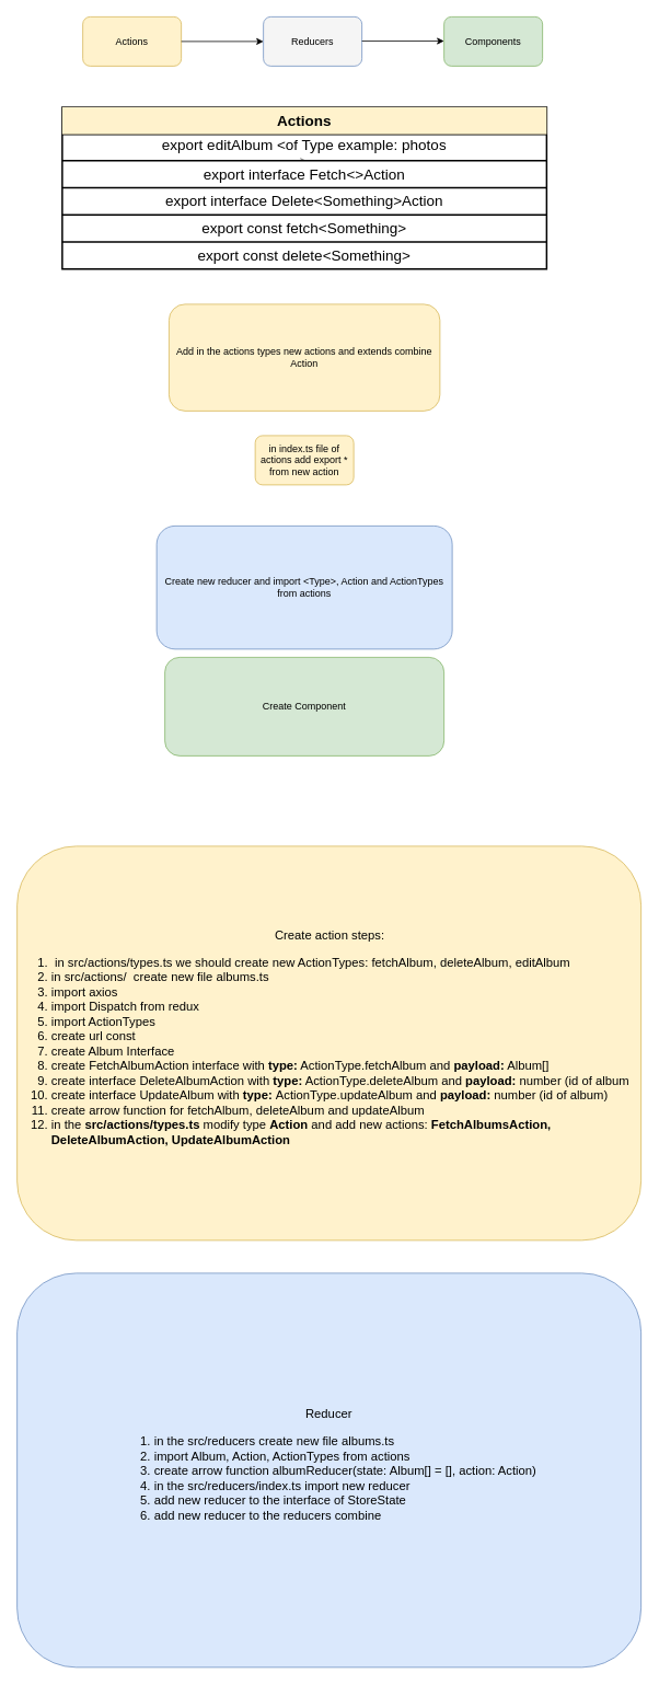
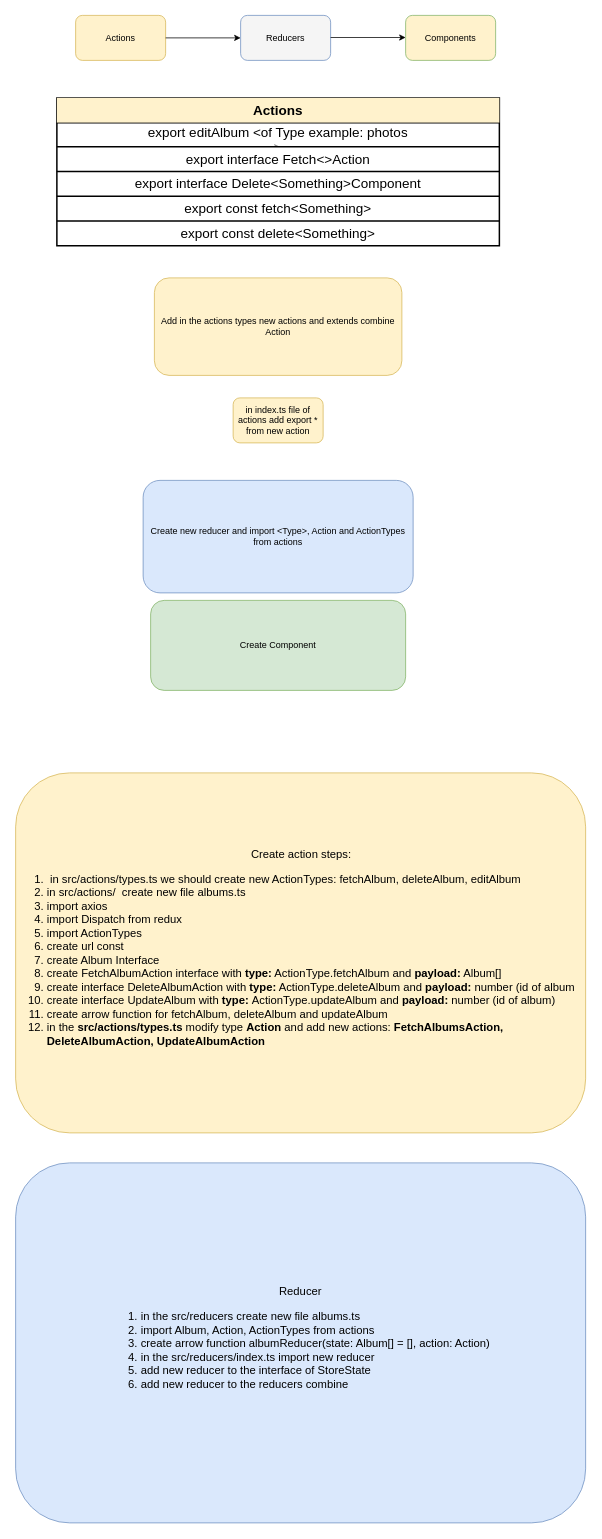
  <mxCell id="0" />
  <mxCell id="1" parent="0" />
  <mxCell id="2" value="Actions" style="rounded=1;whiteSpace=wrap;html=1;fillColor=#fff2cc;strokeColor=#d6b656;" vertex="1" parent="1"><mxGeometry x="100" y="20" width="120" height="60" as="geometry" /></mxCell>
- <mxCell id="3" value="Components" style="rounded=1;whiteSpace=wrap;html=1;fillColor=#d5e8d4;strokeColor=#82b366;" vertex="1" parent="1"><mxGeometry x="540" y="20" width="120" height="60" as="geometry" /></mxCell>
+ <mxCell id="3" value="Components" style="rounded=1;whiteSpace=wrap;html=1;fillColor=#fff2cc;strokeColor=#82b366;" vertex="1" parent="1"><mxGeometry x="540" y="20" width="120" height="60" as="geometry" /></mxCell>
  <mxCell id="4" value="Reducers" style="rounded=1;whiteSpace=wrap;html=1;fillColor=#f5f5f5;strokeColor=#6c8ebf;" vertex="1" parent="1"><mxGeometry x="320" y="20" width="120" height="60" as="geometry" /></mxCell>
  <mxCell id="5" value="" style="shape=table;html=1;whiteSpace=wrap;startSize=0;container=1;collapsible=0;childLayout=tableLayout;fillStyle=solid;strokeColor=#000000;strokeWidth=2;fontSize=18;fillColor=none;" vertex="1" parent="1"><mxGeometry x="75" y="130" width="590" height="197" as="geometry" /></mxCell>
  <mxCell id="6" value="" style="shape=tableRow;horizontal=0;startSize=0;swimlaneHead=0;swimlaneBody=0;top=0;left=0;bottom=0;right=0;collapsible=0;dropTarget=0;fillColor=none;points=[[0,0.5],[1,0.5]];portConstraint=eastwest;fillStyle=solid;strokeColor=#000000;strokeWidth=2;fontSize=18;" vertex="1" parent="5"><mxGeometry width="590" height="33" as="geometry" /></mxCell>
  <mxCell id="7" value="&lt;b&gt;Actions&lt;/b&gt;" style="shape=partialRectangle;html=1;whiteSpace=wrap;connectable=0;fillColor=#fff2cc;top=0;left=0;bottom=0;right=0;overflow=hidden;fillStyle=solid;strokeColor=#d6b656;strokeWidth=2;fontSize=18;" vertex="1" parent="6"><mxGeometry width="590" height="33" as="geometry"><mxRectangle width="590" height="33" as="alternateBounds" /></mxGeometry></mxCell>
  <mxCell id="8" value="" style="shape=tableRow;horizontal=0;startSize=0;swimlaneHead=0;swimlaneBody=0;top=0;left=0;bottom=0;right=0;collapsible=0;dropTarget=0;fillColor=none;points=[[0,0.5],[1,0.5]];portConstraint=eastwest;fillStyle=solid;strokeColor=#000000;strokeWidth=2;fontSize=18;" vertex="1" parent="5"><mxGeometry y="33" width="590" height="32" as="geometry" /></mxCell>
  <mxCell id="9" value="export editAlbum &amp;lt;of Type example: photos&lt;br&gt;&amp;gt;" style="shape=partialRectangle;html=1;whiteSpace=wrap;connectable=0;top=0;left=0;bottom=0;right=0;overflow=hidden;fillStyle=solid;strokeWidth=2;fontSize=18;fillColor=none;" vertex="1" parent="8"><mxGeometry width="590" height="32" as="geometry"><mxRectangle width="590" height="32" as="alternateBounds" /></mxGeometry></mxCell>
  <mxCell id="10" value="" style="shape=tableRow;horizontal=0;startSize=0;swimlaneHead=0;swimlaneBody=0;top=0;left=0;bottom=0;right=0;collapsible=0;dropTarget=0;fillColor=none;points=[[0,0.5],[1,0.5]];portConstraint=eastwest;fillStyle=solid;strokeColor=#000000;strokeWidth=2;fontSize=18;" vertex="1" parent="5"><mxGeometry y="65" width="590" height="33" as="geometry" /></mxCell>
  <mxCell id="11" value="export interface Fetch&amp;lt;&amp;gt;Action" style="shape=partialRectangle;html=1;whiteSpace=wrap;connectable=0;fillColor=none;top=0;left=0;bottom=0;right=0;overflow=hidden;fillStyle=solid;strokeColor=#000000;strokeWidth=2;fontSize=18;" vertex="1" parent="10"><mxGeometry width="590" height="33" as="geometry"><mxRectangle width="590" height="33" as="alternateBounds" /></mxGeometry></mxCell>
  <mxCell id="12" style="shape=tableRow;horizontal=0;startSize=0;swimlaneHead=0;swimlaneBody=0;top=0;left=0;bottom=0;right=0;collapsible=0;dropTarget=0;fillColor=none;points=[[0,0.5],[1,0.5]];portConstraint=eastwest;fillStyle=solid;strokeColor=#000000;strokeWidth=2;fontSize=18;" vertex="1" parent="5"><mxGeometry y="98" width="590" height="33" as="geometry" /></mxCell>
- <mxCell id="13" value="export interface Delete&amp;lt;Something&amp;gt;Action" style="shape=partialRectangle;html=1;whiteSpace=wrap;connectable=0;fillColor=none;top=0;left=0;bottom=0;right=0;overflow=hidden;fillStyle=solid;strokeColor=#000000;strokeWidth=2;fontSize=18;" vertex="1" parent="12"><mxGeometry width="590" height="33" as="geometry"><mxRectangle width="590" height="33" as="alternateBounds" /></mxGeometry></mxCell>
+ <mxCell id="13" value="export interface Delete&amp;lt;Something&amp;gt;Component" style="shape=partialRectangle;html=1;whiteSpace=wrap;connectable=0;fillColor=none;top=0;left=0;bottom=0;right=0;overflow=hidden;fillStyle=solid;strokeColor=#000000;strokeWidth=2;fontSize=18;" vertex="1" parent="12"><mxGeometry width="590" height="33" as="geometry"><mxRectangle width="590" height="33" as="alternateBounds" /></mxGeometry></mxCell>
  <mxCell id="14" style="shape=tableRow;horizontal=0;startSize=0;swimlaneHead=0;swimlaneBody=0;top=0;left=0;bottom=0;right=0;collapsible=0;dropTarget=0;fillColor=none;points=[[0,0.5],[1,0.5]];portConstraint=eastwest;fillStyle=solid;strokeColor=#000000;strokeWidth=2;fontSize=18;" vertex="1" parent="5"><mxGeometry y="131" width="590" height="33" as="geometry" /></mxCell>
  <mxCell id="15" value="export const fetch&amp;lt;Something&amp;gt;" style="shape=partialRectangle;html=1;whiteSpace=wrap;connectable=0;fillColor=none;top=0;left=0;bottom=0;right=0;overflow=hidden;fillStyle=solid;strokeColor=#000000;strokeWidth=2;fontSize=18;" vertex="1" parent="14"><mxGeometry width="590" height="33" as="geometry"><mxRectangle width="590" height="33" as="alternateBounds" /></mxGeometry></mxCell>
  <mxCell id="16" style="shape=tableRow;horizontal=0;startSize=0;swimlaneHead=0;swimlaneBody=0;top=0;left=0;bottom=0;right=0;collapsible=0;dropTarget=0;fillColor=none;points=[[0,0.5],[1,0.5]];portConstraint=eastwest;fillStyle=solid;strokeColor=#000000;strokeWidth=2;fontSize=18;" vertex="1" parent="5"><mxGeometry y="164" width="590" height="33" as="geometry" /></mxCell>
  <mxCell id="17" value="export const delete&amp;lt;Something&amp;gt;" style="shape=partialRectangle;html=1;whiteSpace=wrap;connectable=0;fillColor=none;top=0;left=0;bottom=0;right=0;overflow=hidden;fillStyle=solid;strokeColor=#000000;strokeWidth=2;fontSize=18;" vertex="1" parent="16"><mxGeometry width="590" height="33" as="geometry"><mxRectangle width="590" height="33" as="alternateBounds" /></mxGeometry></mxCell>
  <mxCell id="18" value="Add in the actions types new actions and extends combine Action" style="rounded=1;whiteSpace=wrap;html=1;align=center;fillColor=#fff2cc;strokeColor=#d6b656;" vertex="1" parent="1"><mxGeometry x="205" y="370" width="330" height="130" as="geometry" /></mxCell>
  <mxCell id="19" value="in index.ts file of actions add export * from new action" style="rounded=1;whiteSpace=wrap;html=1;fillColor=#fff2cc;strokeColor=#d6b656;" vertex="1" parent="1"><mxGeometry x="310" y="530" width="120" height="60" as="geometry" /></mxCell>
  <mxCell id="20" value="" style="endArrow=classic;html=1;rounded=0;exitX=1;exitY=0.5;exitDx=0;exitDy=0;entryX=0;entryY=0.5;entryDx=0;entryDy=0;" edge="1" parent="1" source="2" target="4"><mxGeometry width="50" height="50" relative="1" as="geometry"><mxPoint x="380" y="170" as="sourcePoint" /><mxPoint x="430" y="120" as="targetPoint" /></mxGeometry></mxCell>
  <mxCell id="21" value="" style="endArrow=classic;html=1;rounded=0;exitX=1;exitY=0.5;exitDx=0;exitDy=0;entryX=0;entryY=0.5;entryDx=0;entryDy=0;" edge="1" parent="1"><mxGeometry width="50" height="50" relative="1" as="geometry"><mxPoint x="440" y="49.5" as="sourcePoint" /><mxPoint x="540" y="49.5" as="targetPoint" /></mxGeometry></mxCell>
  <mxCell id="22" value="Create new reducer and import &amp;lt;Type&amp;gt;, Action and ActionTypes from actions" style="rounded=1;whiteSpace=wrap;html=1;fillColor=#dae8fc;strokeColor=#6c8ebf;" vertex="1" parent="1"><mxGeometry x="190" y="640" width="360" height="150" as="geometry" /></mxCell>
  <mxCell id="23" value="Create Component" style="rounded=1;whiteSpace=wrap;html=1;fillColor=#d5e8d4;strokeColor=#82b366;" vertex="1" parent="1"><mxGeometry x="200" y="800" width="340" height="120" as="geometry" /></mxCell>
  <mxCell id="24" value="&lt;div style=&quot;text-align: center; font-size: 15px;&quot;&gt;&lt;span style=&quot;background-color: initial;&quot;&gt;&lt;font style=&quot;font-size: 15px;&quot;&gt;Create action steps:&lt;/font&gt;&lt;/span&gt;&lt;/div&gt;&lt;div style=&quot;font-size: 15px;&quot;&gt;&lt;ol&gt;&lt;li&gt;&lt;span style=&quot;background-color: initial; text-align: left;&quot;&gt;&amp;nbsp;in src/actions/types.ts we should create new ActionTypes: fetchAlbum, deleteAlbum, editAlbum&lt;/span&gt;&lt;/li&gt;&lt;li&gt;&lt;span style=&quot;background-color: initial;&quot;&gt;in src/actions/&amp;nbsp; create new file albums.ts&lt;br&gt;&lt;/span&gt;&lt;/li&gt;&lt;li&gt;&lt;span style=&quot;background-color: initial;&quot;&gt;import axios&lt;/span&gt;&lt;/li&gt;&lt;li&gt;&lt;span style=&quot;background-color: initial;&quot;&gt;import Dispatch from redux&lt;/span&gt;&lt;/li&gt;&lt;li&gt;&lt;span style=&quot;background-color: initial;&quot;&gt;import ActionTypes&lt;/span&gt;&lt;/li&gt;&lt;li&gt;&lt;span style=&quot;background-color: initial;&quot;&gt;create url const&lt;/span&gt;&lt;/li&gt;&lt;li&gt;&lt;span style=&quot;background-color: initial;&quot;&gt;create Album Interface&lt;/span&gt;&lt;/li&gt;&lt;li&gt;&lt;span style=&quot;background-color: initial;&quot;&gt;create FetchAlbumAction interface with &lt;b&gt;type:&lt;/b&gt; ActionType.fetchAlbum and &lt;b&gt;payload:&lt;/b&gt; Album[]&lt;/span&gt;&lt;/li&gt;&lt;li&gt;&lt;span style=&quot;background-color: initial;&quot;&gt;create interface DeleteAlbumAction with &lt;b&gt;type:&lt;/b&gt; ActionType.deleteAlbum and &lt;b&gt;payload:&lt;/b&gt; number (id of album&lt;/span&gt;&lt;/li&gt;&lt;li&gt;&lt;span style=&quot;background-color: initial;&quot;&gt;create interface UpdateAlbum with &lt;b&gt;type: &lt;/b&gt;ActionType.updateAlbum and &lt;b&gt;payload: &lt;/b&gt;number (id of album)&lt;/span&gt;&lt;/li&gt;&lt;li&gt;&lt;span style=&quot;background-color: initial;&quot;&gt;create arrow function for fetchAlbum, deleteAlbum and updateAlbum&lt;/span&gt;&lt;/li&gt;&lt;li&gt;&lt;span style=&quot;background-color: initial;&quot;&gt;in the &lt;b&gt;src/actions/types.ts&lt;/b&gt; modify type&amp;nbsp;&lt;b&gt;Action&lt;/b&gt;&amp;nbsp;and add new actions: &lt;b&gt;FetchAlbumsAction, DeleteAlbumAction, UpdateAlbumAction&lt;/b&gt;&lt;/span&gt;&lt;/li&gt;&lt;/ol&gt;&lt;/div&gt;" style="text;html=1;strokeColor=#d6b656;fillColor=#fff2cc;align=left;verticalAlign=middle;whiteSpace=wrap;rounded=1;" vertex="1" parent="1"><mxGeometry x="20" y="1030" width="760" height="480" as="geometry" /></mxCell>
  <mxCell id="25" value="&lt;div style=&quot;font-size: 15px;&quot;&gt;Reducer&lt;/div&gt;&lt;div style=&quot;font-size: 15px;&quot;&gt;&lt;ol&gt;&lt;li style=&quot;text-align: left;&quot;&gt;in the src/reducers create new file albums.ts&lt;/li&gt;&lt;li style=&quot;text-align: left;&quot;&gt;import Album, Action, ActionTypes from actions&lt;/li&gt;&lt;li style=&quot;text-align: left;&quot;&gt;create arrow function albumReducer(state: Album[] = [], action: Action)&lt;/li&gt;&lt;li style=&quot;text-align: left;&quot;&gt;in the src/reducers/index.ts import new reducer&lt;/li&gt;&lt;li style=&quot;text-align: left;&quot;&gt;add new reducer to the interface of StoreState&lt;/li&gt;&lt;li style=&quot;text-align: left;&quot;&gt;add new reducer to the reducers combine&lt;/li&gt;&lt;/ol&gt;&lt;/div&gt;" style="text;html=1;strokeColor=#6c8ebf;fillColor=#dae8fc;align=center;verticalAlign=middle;whiteSpace=wrap;rounded=1;" vertex="1" parent="1"><mxGeometry x="20" y="1550" width="760" height="480" as="geometry" /></mxCell>
